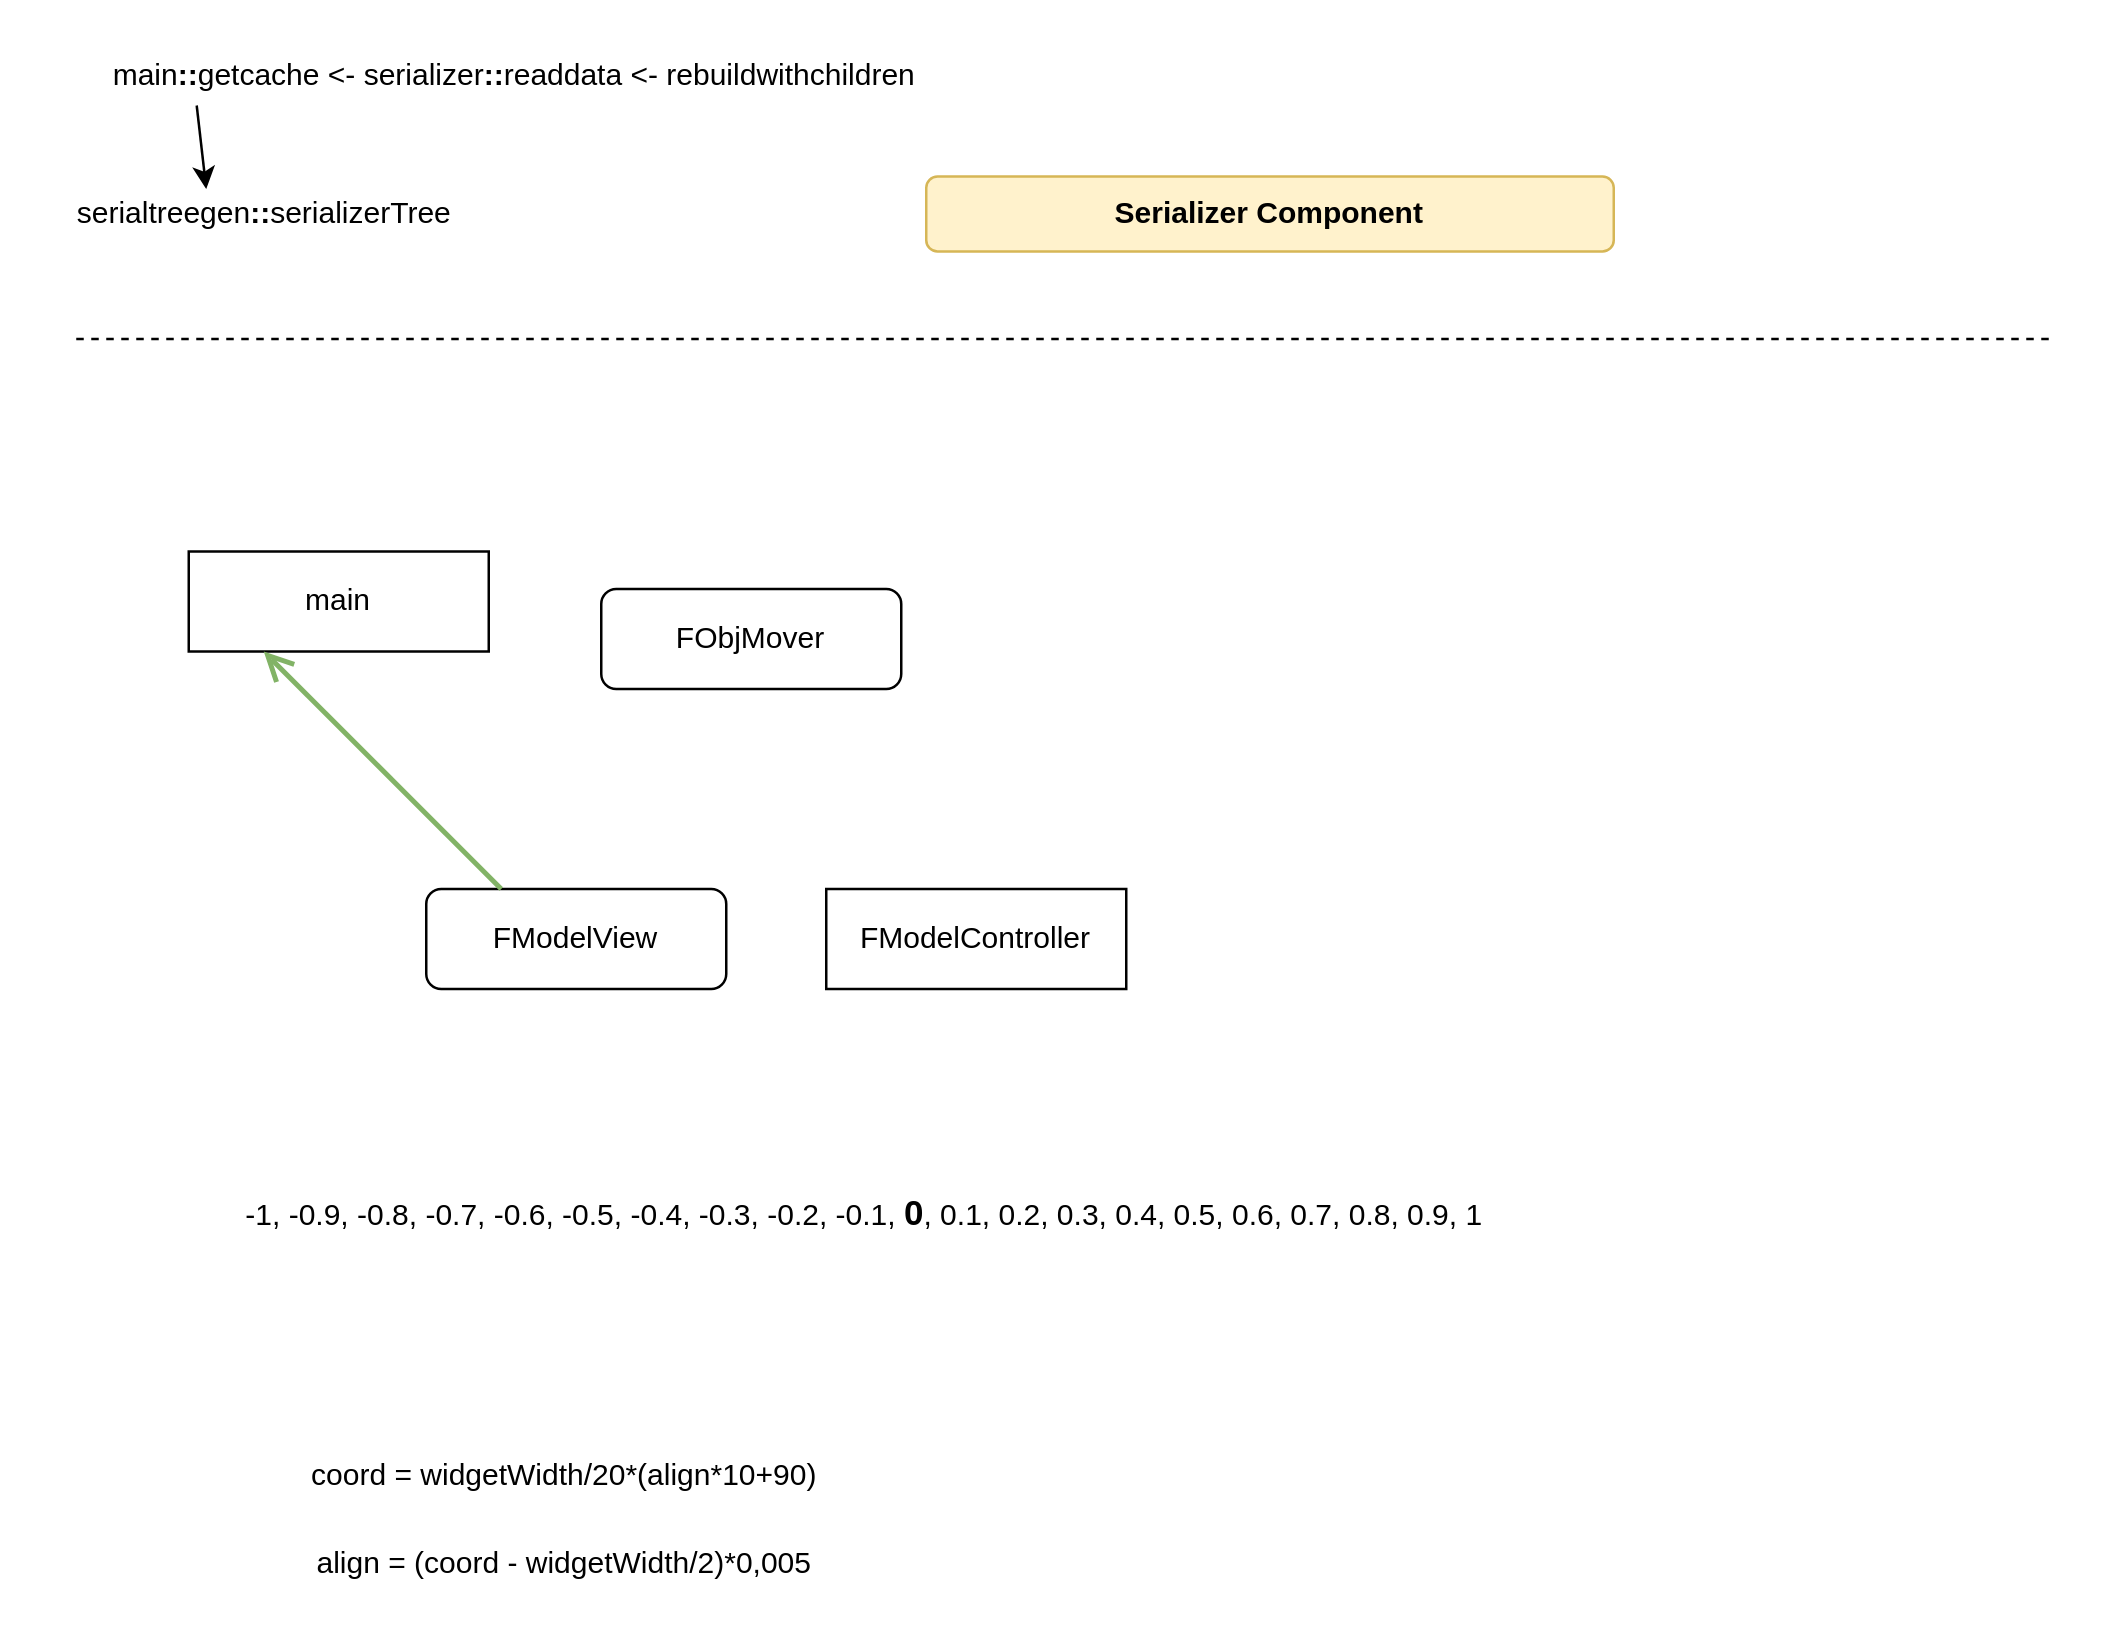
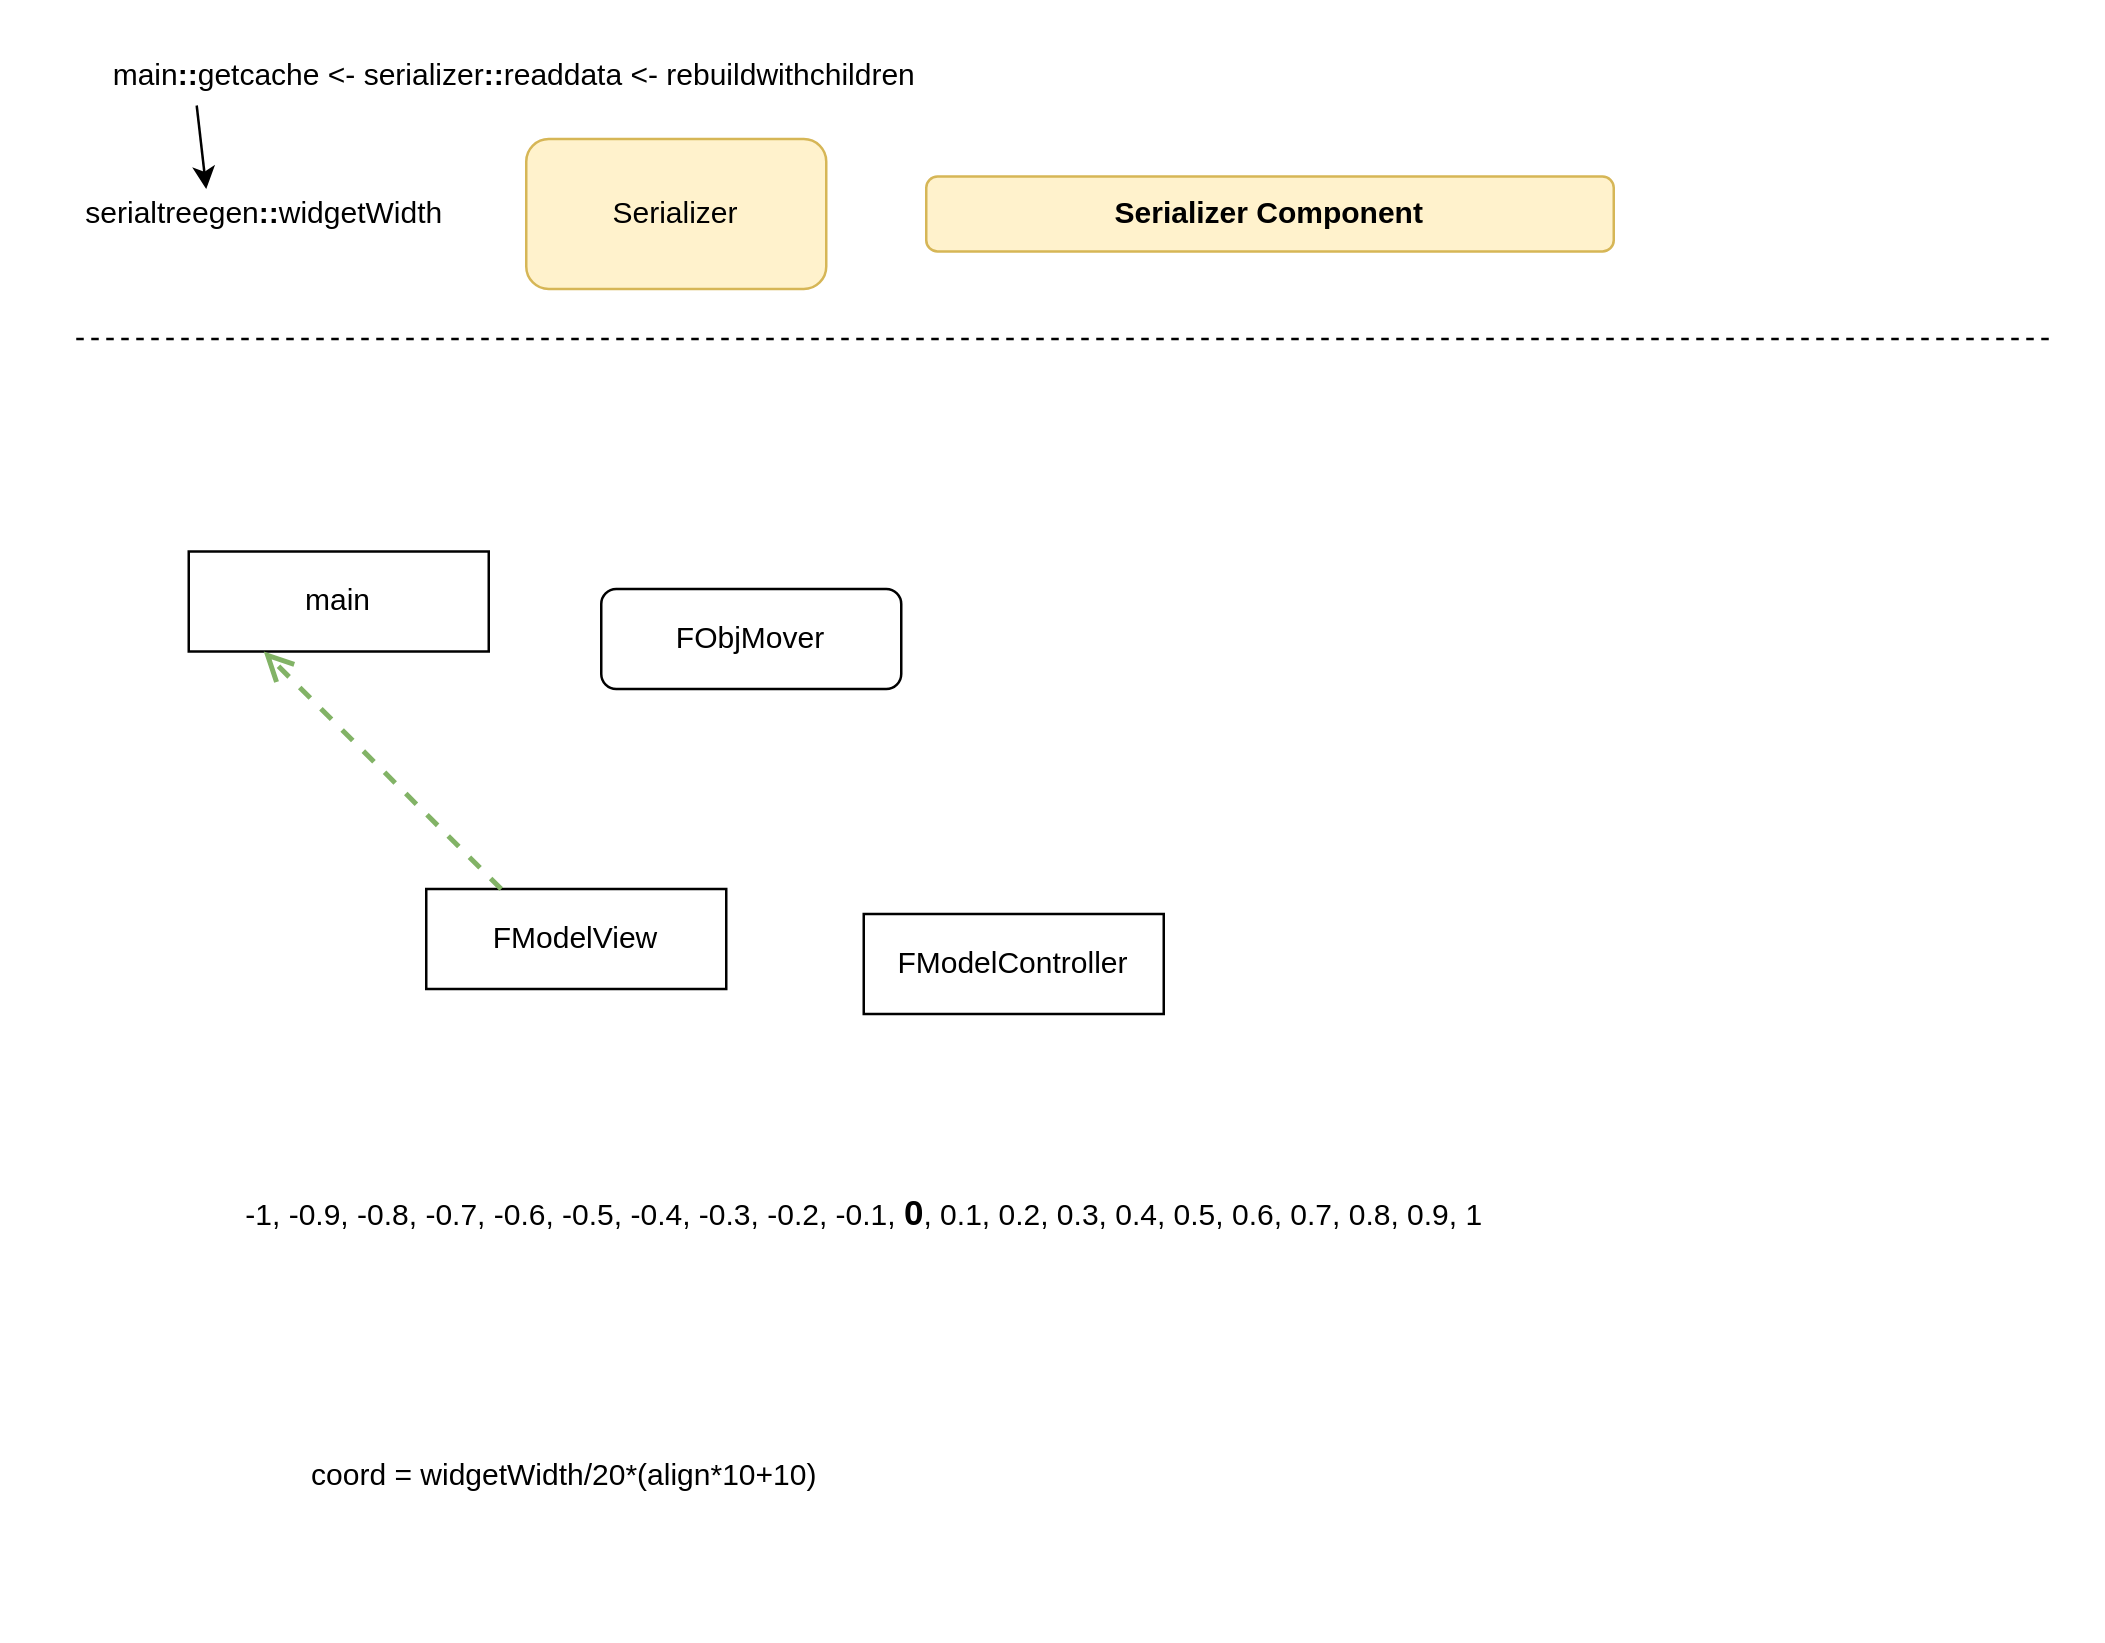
  <mxCell id="0" />
  <mxCell id="1" parent="0" />
  <mxCell id="2" value="&lt;div&gt;main&lt;b&gt;::&lt;/b&gt;getcache &amp;lt;- serializer&lt;b&gt;::&lt;/b&gt;readdata &amp;lt;- rebuildwithchildren&lt;/div&gt;" style="text;html=1;align=center;verticalAlign=middle;resizable=0;points=[];autosize=1;strokeColor=none;" parent="1" vertex="1"><mxGeometry x="35" y="20" width="340" height="20" as="geometry" /></mxCell>
  <mxCell id="3" value="" style="endArrow=classic;html=1;exitX=0.127;exitY=1.08;exitDx=0;exitDy=0;exitPerimeter=0;" parent="1" source="2" edge="1"><mxGeometry width="50" height="50" relative="1" as="geometry"><mxPoint x="410" y="305" as="sourcePoint" /><mxPoint x="82" y="75" as="targetPoint" /></mxGeometry></mxCell>
- <mxCell id="4" value="serialtreegen&lt;b&gt;::&lt;/b&gt;serializerTree" style="text;html=1;align=center;verticalAlign=middle;resizable=0;points=[];autosize=1;strokeColor=none;" parent="1" vertex="1"><mxGeometry y="75" width="170" height="20" as="geometry" x="20" /></mxCell>
+ <mxCell id="4" value="serialtreegen&lt;b&gt;::&lt;/b&gt;widgetWidth" style="text;html=1;align=center;verticalAlign=middle;resizable=0;points=[];autosize=1;strokeColor=none;" parent="1" vertex="1"><mxGeometry y="75" width="170" height="20" as="geometry" x="20" /></mxCell>
+ <mxCell id="5" value="Serializer" style="rounded=1;whiteSpace=wrap;html=1;fillColor=#fff2cc;strokeColor=#d6b656;" parent="1" vertex="1"><mxGeometry x="210" y="55" width="120" height="60" as="geometry" /></mxCell>
  <mxCell id="6" value="&lt;b&gt;Serializer Component&lt;/b&gt;" style="rounded=1;whiteSpace=wrap;html=1;fillColor=#fff2cc;strokeColor=#d6b656;" parent="1" vertex="1"><mxGeometry x="370" y="70" width="275" height="30" as="geometry" /></mxCell>
  <mxCell id="7" value="" style="endArrow=none;dashed=1;html=1;" parent="1" edge="1"><mxGeometry width="50" height="50" relative="1" as="geometry"><mxPoint x="30" y="135" as="sourcePoint" /><mxPoint x="820" y="135" as="targetPoint" /></mxGeometry></mxCell>
  <mxCell id="8" value="main" style="rounded=0;whiteSpace=wrap;html=1;" parent="1" vertex="1"><mxGeometry x="75" y="220" width="120" height="40" as="geometry" /></mxCell>
- <mxCell id="9" value="FModelView" style="whiteSpace=wrap;html=1;rounded=1;" parent="1" vertex="1"><mxGeometry x="170" y="355" width="120" height="40" as="geometry" /></mxCell>
+ <mxCell id="9" value="FModelView" style="rounded=0;whiteSpace=wrap;html=1;" parent="1" vertex="1"><mxGeometry x="170" y="355" width="120" height="40" as="geometry" /></mxCell>
  <mxCell id="10" value="FObjMover" style="whiteSpace=wrap;html=1;rounded=1;" parent="1" vertex="1"><mxGeometry x="240" y="235" width="120" height="40" as="geometry" /></mxCell>
- <mxCell id="11" value="" style="endArrow=open;startArrow=none;endFill=0;startFill=0;endSize=8;html=1;verticalAlign=bottom;labelBackgroundColor=none;strokeWidth=2;exitX=0.25;exitY=0;exitDx=0;exitDy=0;entryX=0.25;entryY=1;entryDx=0;entryDy=0;fillColor=#d5e8d4;strokeColor=#82b366;dashed=0;" parent="1" source="9" target="8" edge="1"><mxGeometry width="160" relative="1" as="geometry"><mxPoint x="380" y="335" as="sourcePoint" /><mxPoint x="540" y="335" as="targetPoint" /></mxGeometry></mxCell>
- <mxCell id="12" value="FModelController" style="rounded=0;whiteSpace=wrap;html=1;" parent="1" vertex="1"><mxGeometry x="330" y="355" width="120" height="40" as="geometry" /></mxCell>
- <mxCell id="13" value="coord = widgetWidth/20*(align*10+90)" style="text;html=1;align=center;verticalAlign=middle;resizable=0;points=[];autosize=1;strokeColor=none;" vertex="1" parent="1"><mxGeometry x="115" y="580" width="220" height="20" as="geometry" /></mxCell>
- <mxCell id="14" value="align = (coord - widgetWidth/2)*0,005" style="text;html=1;align=center;verticalAlign=middle;resizable=0;points=[];autosize=1;strokeColor=none;" vertex="1" parent="1"><mxGeometry x="120" y="615" width="210" height="20" as="geometry" /></mxCell>
+ <mxCell id="11" value="" style="endArrow=open;startArrow=none;endFill=0;startFill=0;endSize=8;html=1;verticalAlign=bottom;labelBackgroundColor=none;strokeWidth=2;exitX=0.25;exitY=0;exitDx=0;exitDy=0;entryX=0.25;entryY=1;entryDx=0;entryDy=0;fillColor=#d5e8d4;strokeColor=#82b366;dashed=1;" parent="1" source="9" target="8" edge="1"><mxGeometry width="160" relative="1" as="geometry"><mxPoint x="380" y="335" as="sourcePoint" /><mxPoint x="540" y="335" as="targetPoint" /></mxGeometry></mxCell>
+ <mxCell id="12" value="FModelController" style="rounded=0;whiteSpace=wrap;html=1;" parent="1" vertex="1"><mxGeometry x="345" y="365" width="120" height="40" as="geometry" /></mxCell>
+ <mxCell id="13" value="coord = widgetWidth/20*(align*10+10)" style="text;html=1;align=center;verticalAlign=middle;resizable=0;points=[];autosize=1;strokeColor=none;" vertex="1" parent="1"><mxGeometry x="115" y="580" width="220" height="20" as="geometry" /></mxCell>
  <mxCell id="15" value="-1, -0.9, -0.8, -0.7, -0.6, -0.5, -0.4, -0.3, -0.2, -0.1, &lt;b&gt;&lt;font style=&quot;font-size: 14px&quot;&gt;0&lt;/font&gt;&lt;/b&gt;, 0.1, 0.2, 0.3, 0.4, 0.5, 0.6, 0.7, 0.8, 0.9, 1" style="text;html=1;align=center;verticalAlign=middle;resizable=0;points=[];autosize=1;strokeColor=none;" vertex="1" parent="1"><mxGeometry x="90" y="475" width="510" height="20" as="geometry" /></mxCell>
